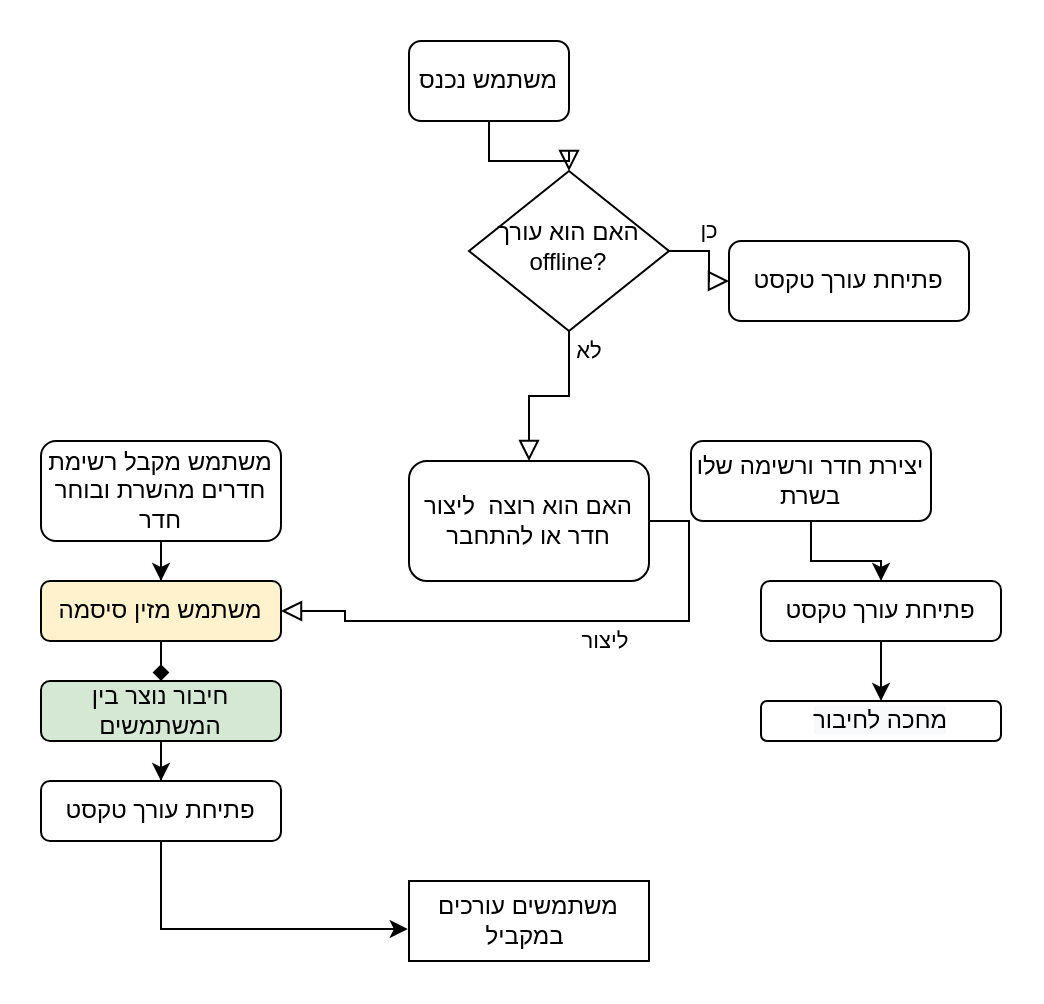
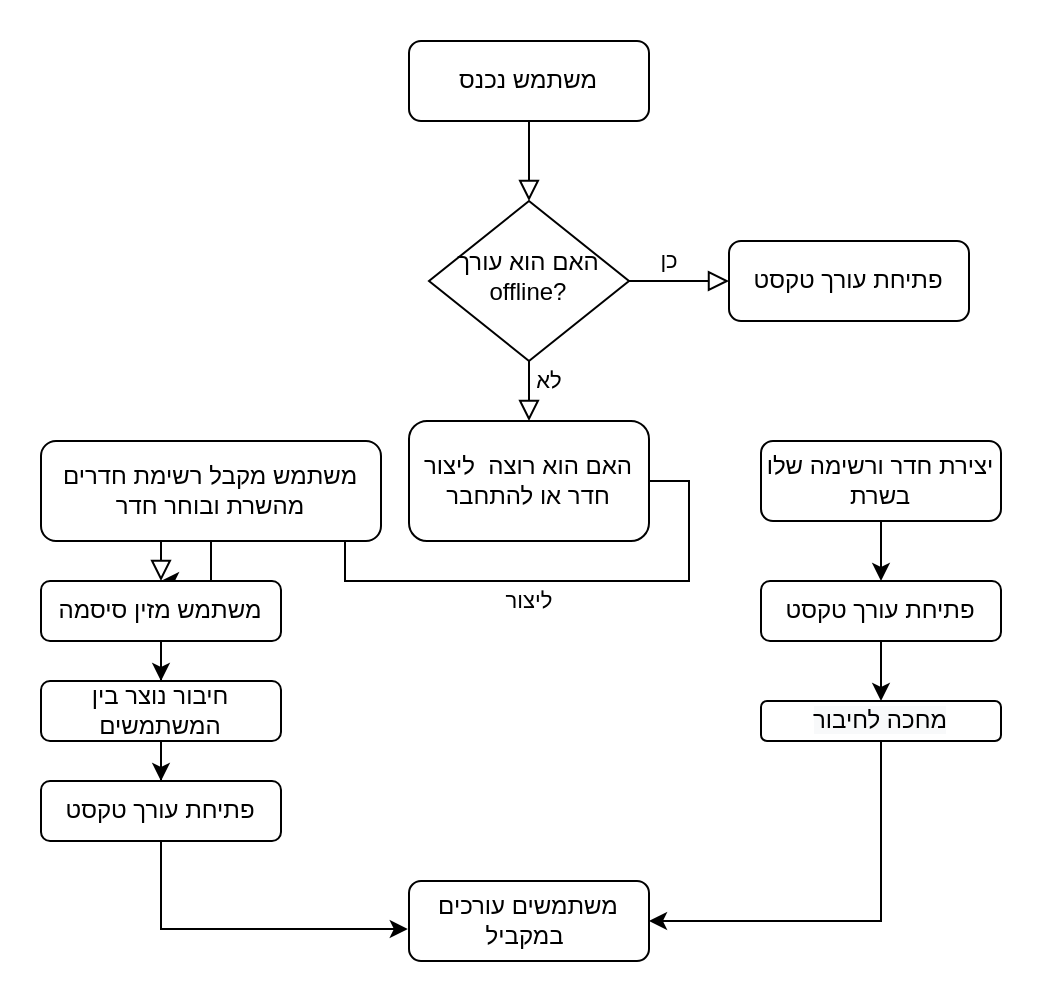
  <mxCell id="0" />
  <mxCell id="1" parent="0" />
  <mxCell id="2" value="" style="rounded=0;html=1;jettySize=auto;orthogonalLoop=1;fontSize=11;endArrow=block;endFill=0;endSize=8;strokeWidth=1;shadow=0;labelBackgroundColor=none;edgeStyle=orthogonalEdgeStyle;" parent="1" source="3" target="6" edge="1"><mxGeometry relative="1" as="geometry" /></mxCell>
- <mxCell id="3" value="משתמש נכנס" style="rounded=1;whiteSpace=wrap;html=1;fontSize=12;glass=0;strokeWidth=1;shadow=0;" parent="1" vertex="1"><mxGeometry x="204" y="20" width="80" height="40" as="geometry" /></mxCell>
+ <mxCell id="3" value="משתמש נכנס" style="rounded=1;whiteSpace=wrap;html=1;fontSize=12;glass=0;strokeWidth=1;shadow=0;" parent="1" vertex="1"><mxGeometry x="204" y="20" width="120" height="40" as="geometry" /></mxCell>
  <mxCell id="4" value="כן" style="rounded=0;html=1;jettySize=auto;orthogonalLoop=1;fontSize=11;endArrow=block;endFill=0;endSize=8;strokeWidth=1;shadow=0;labelBackgroundColor=none;edgeStyle=orthogonalEdgeStyle;entryX=0.5;entryY=0;entryDx=0;entryDy=0;" parent="1" source="6" target="18" edge="1"><mxGeometry x="-1" y="86" relative="1" as="geometry"><mxPoint x="-16" y="-50" as="offset" /><mxPoint x="267" y="210" as="targetPoint" /></mxGeometry></mxCell>
  <mxCell id="5" value="לא" style="edgeStyle=orthogonalEdgeStyle;rounded=0;html=1;jettySize=auto;orthogonalLoop=1;fontSize=11;endArrow=block;endFill=0;endSize=8;strokeWidth=1;shadow=0;labelBackgroundColor=none;" parent="1" source="6" target="7" edge="1"><mxGeometry x="-1" y="-64" relative="1" as="geometry"><mxPoint x="-40" y="-14" as="offset" /></mxGeometry></mxCell>
- <mxCell id="6" value="האם הוא עורך offline?" style="rhombus;whiteSpace=wrap;html=1;shadow=0;fontFamily=Helvetica;fontSize=12;align=center;strokeWidth=1;spacing=6;spacingTop=-4;" parent="1" vertex="1"><mxGeometry x="234" y="85" width="100" height="80" as="geometry" /></mxCell>
+ <mxCell id="6" value="האם הוא עורך offline?" style="rhombus;whiteSpace=wrap;html=1;shadow=0;fontFamily=Helvetica;fontSize=12;align=center;strokeWidth=1;spacing=6;spacingTop=-4;" parent="1" vertex="1"><mxGeometry x="214" y="100" width="100" height="80" as="geometry" /></mxCell>
  <mxCell id="7" value="פתיחת עורך טקסט" style="rounded=1;whiteSpace=wrap;html=1;fontSize=12;glass=0;strokeWidth=1;shadow=0;" parent="1" vertex="1"><mxGeometry x="364" y="120" width="120" height="40" as="geometry" /></mxCell>
  <mxCell id="8" value="ליצור" style="edgeStyle=orthogonalEdgeStyle;rounded=0;html=1;jettySize=auto;orthogonalLoop=1;fontSize=11;endArrow=block;endFill=0;endSize=8;strokeWidth=1;shadow=0;labelBackgroundColor=none;exitX=1;exitY=0.5;exitDx=0;exitDy=0;" parent="1" source="18" target="20" edge="1"><mxGeometry x="-0.2" y="10" relative="1" as="geometry"><mxPoint as="offset" /><mxPoint x="314" y="250" as="sourcePoint" /></mxGeometry></mxCell>
  <mxCell id="9" value="" style="edgeStyle=orthogonalEdgeStyle;rounded=0;orthogonalLoop=1;jettySize=auto;html=1;" edge="1" parent="1" source="10" target="20"><mxGeometry relative="1" as="geometry" /></mxCell>
- <mxCell id="10" value="משתמש מקבל רשימת חדרים מהשרת ובוחר חדר" style="rounded=1;whiteSpace=wrap;html=1;fontSize=12;glass=0;strokeWidth=1;shadow=0;" parent="1" vertex="1"><mxGeometry x="20" y="220" width="120" height="50" as="geometry" /></mxCell>
+ <mxCell id="10" value="משתמש מקבל רשימת חדרים מהשרת ובוחר חדר" style="rounded=1;whiteSpace=wrap;html=1;fontSize=12;glass=0;strokeWidth=1;shadow=0;" parent="1" vertex="1"><mxGeometry x="20" y="220" width="170" height="50" as="geometry" /></mxCell>
  <mxCell id="11" value="" style="edgeStyle=orthogonalEdgeStyle;rounded=0;orthogonalLoop=1;jettySize=auto;html=1;" edge="1" parent="1" source="12" target="14"><mxGeometry relative="1" as="geometry" /></mxCell>
- <mxCell id="12" value="יצירת חדר ורשימה שלו בשרת" style="rounded=1;whiteSpace=wrap;html=1;fontSize=12;glass=0;strokeWidth=1;shadow=0;" parent="1" vertex="1"><mxGeometry x="345" y="220" width="120" height="40" as="geometry" /></mxCell>
+ <mxCell id="12" value="יצירת חדר ורשימה שלו בשרת" style="rounded=1;whiteSpace=wrap;html=1;fontSize=12;glass=0;strokeWidth=1;shadow=0;" parent="1" vertex="1"><mxGeometry x="380" y="220" width="120" height="40" as="geometry" /></mxCell>
  <mxCell id="13" value="" style="edgeStyle=orthogonalEdgeStyle;rounded=0;orthogonalLoop=1;jettySize=auto;html=1;" edge="1" parent="1" source="14" target="16"><mxGeometry relative="1" as="geometry" /></mxCell>
  <mxCell id="14" value="פתיחת עורך טקסט" style="whiteSpace=wrap;html=1;rounded=1;glass=0;strokeWidth=1;shadow=0;" vertex="1" parent="1"><mxGeometry x="380" y="290" width="120" height="30" as="geometry" /></mxCell>
+ <mxCell id="15" value="" style="edgeStyle=orthogonalEdgeStyle;rounded=0;orthogonalLoop=1;jettySize=auto;html=1;" edge="1" parent="1" source="16" target="17"><mxGeometry relative="1" as="geometry"><Array as="points"><mxPoint x="440" y="460" /></Array></mxGeometry></mxCell>
  <mxCell id="16" value="&lt;span style=&quot;color: rgb(0, 0, 0); font-family: Helvetica; font-size: 12px; font-style: normal; font-variant-ligatures: normal; font-variant-caps: normal; font-weight: 400; letter-spacing: normal; orphans: 2; text-align: center; text-indent: 0px; text-transform: none; widows: 2; word-spacing: 0px; -webkit-text-stroke-width: 0px; background-color: rgb(248, 249, 250); text-decoration-thickness: initial; text-decoration-style: initial; text-decoration-color: initial; float: none; display: inline !important;&quot;&gt;מחכה לחיבור&lt;/span&gt;" style="whiteSpace=wrap;html=1;rounded=1;glass=0;strokeWidth=1;shadow=0;" vertex="1" parent="1"><mxGeometry x="380" y="350" width="120" height="20" as="geometry" /></mxCell>
- <mxCell id="17" value="משתמשים עורכים במקביל&amp;nbsp;" style="whiteSpace=wrap;html=1;glass=0;strokeWidth=1;shadow=0;rounded=0;" vertex="1" parent="1"><mxGeometry x="204" y="440" width="120" height="40" as="geometry" /></mxCell>
- <mxCell id="18" value="האם הוא רוצה&amp;nbsp; ליצור חדר או להתחבר" style="rounded=1;whiteSpace=wrap;html=1;" vertex="1" parent="1"><mxGeometry x="204" y="230" width="120" height="60" as="geometry" /></mxCell>
- <mxCell id="19" value="" style="edgeStyle=orthogonalEdgeStyle;rounded=0;orthogonalLoop=1;jettySize=auto;html=1;endArrow=diamond;" edge="1" parent="1" source="20" target="22"><mxGeometry relative="1" as="geometry" /></mxCell>
- <mxCell id="20" value="משתמש מזין סיסמה" style="whiteSpace=wrap;html=1;rounded=1;glass=0;strokeWidth=1;shadow=0;fillColor=#fff2cc;" vertex="1" parent="1"><mxGeometry x="20" y="290" width="120" height="30" as="geometry" /></mxCell>
+ <mxCell id="17" value="משתמשים עורכים במקביל&amp;nbsp;" style="whiteSpace=wrap;html=1;rounded=1;glass=0;strokeWidth=1;shadow=0;" vertex="1" parent="1"><mxGeometry x="204" y="440" width="120" height="40" as="geometry" /></mxCell>
+ <mxCell id="18" value="האם הוא רוצה&amp;nbsp; ליצור חדר או להתחבר" style="rounded=1;whiteSpace=wrap;html=1;" vertex="1" parent="1"><mxGeometry x="204" y="210" width="120" height="60" as="geometry" /></mxCell>
+ <mxCell id="19" value="" style="edgeStyle=orthogonalEdgeStyle;rounded=0;orthogonalLoop=1;jettySize=auto;html=1;" edge="1" parent="1" source="20" target="22"><mxGeometry relative="1" as="geometry" /></mxCell>
+ <mxCell id="20" value="משתמש מזין סיסמה" style="whiteSpace=wrap;html=1;rounded=1;glass=0;strokeWidth=1;shadow=0;" vertex="1" parent="1"><mxGeometry x="20" y="290" width="120" height="30" as="geometry" /></mxCell>
  <mxCell id="21" value="" style="edgeStyle=orthogonalEdgeStyle;rounded=0;orthogonalLoop=1;jettySize=auto;html=1;" edge="1" parent="1" source="22" target="24"><mxGeometry relative="1" as="geometry" /></mxCell>
- <mxCell id="22" value="חיבור נוצר בין המשתמשים" style="whiteSpace=wrap;html=1;rounded=1;glass=0;strokeWidth=1;shadow=0;fillColor=#d5e8d4;" vertex="1" parent="1"><mxGeometry x="20" y="340" width="120" height="30" as="geometry" /></mxCell>
+ <mxCell id="22" value="חיבור נוצר בין המשתמשים" style="whiteSpace=wrap;html=1;rounded=1;glass=0;strokeWidth=1;shadow=0;" vertex="1" parent="1"><mxGeometry x="20" y="340" width="120" height="30" as="geometry" /></mxCell>
  <mxCell id="23" style="edgeStyle=orthogonalEdgeStyle;rounded=0;orthogonalLoop=1;jettySize=auto;html=1;entryX=-0.005;entryY=0.6;entryDx=0;entryDy=0;entryPerimeter=0;" edge="1" parent="1" source="24" target="17"><mxGeometry relative="1" as="geometry"><Array as="points"><mxPoint x="80" y="464" /></Array></mxGeometry></mxCell>
  <mxCell id="24" value="פתיחת עורך טקסט" style="whiteSpace=wrap;html=1;rounded=1;glass=0;strokeWidth=1;shadow=0;" vertex="1" parent="1"><mxGeometry x="20" y="390" width="120" height="30" as="geometry" /></mxCell>
